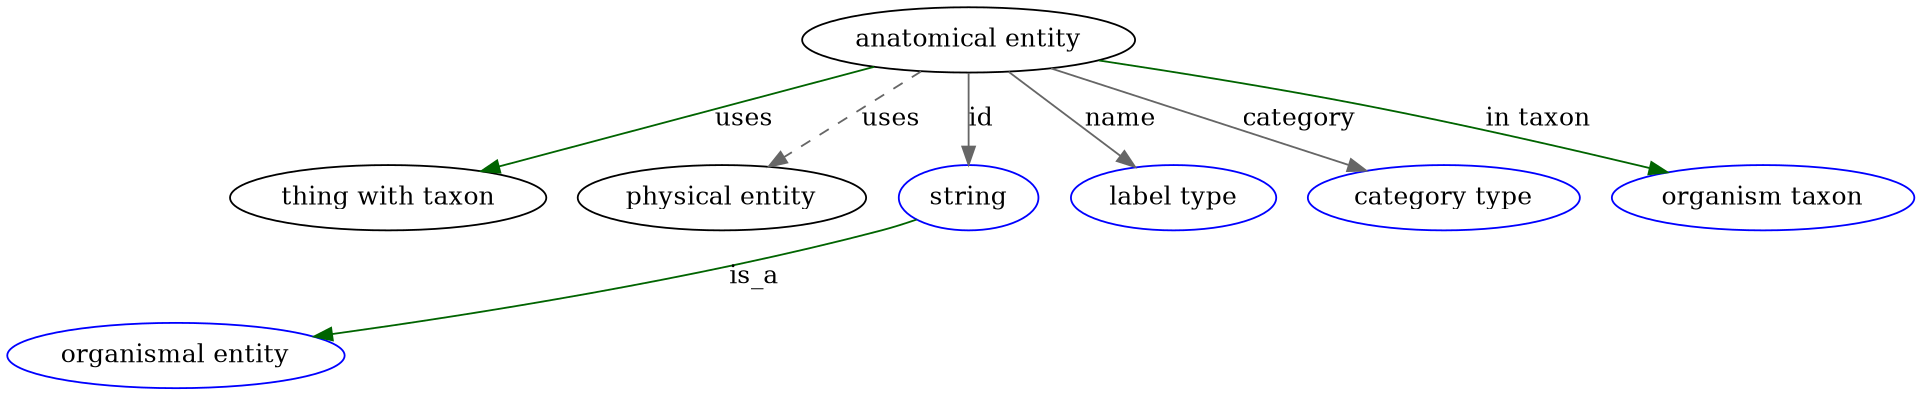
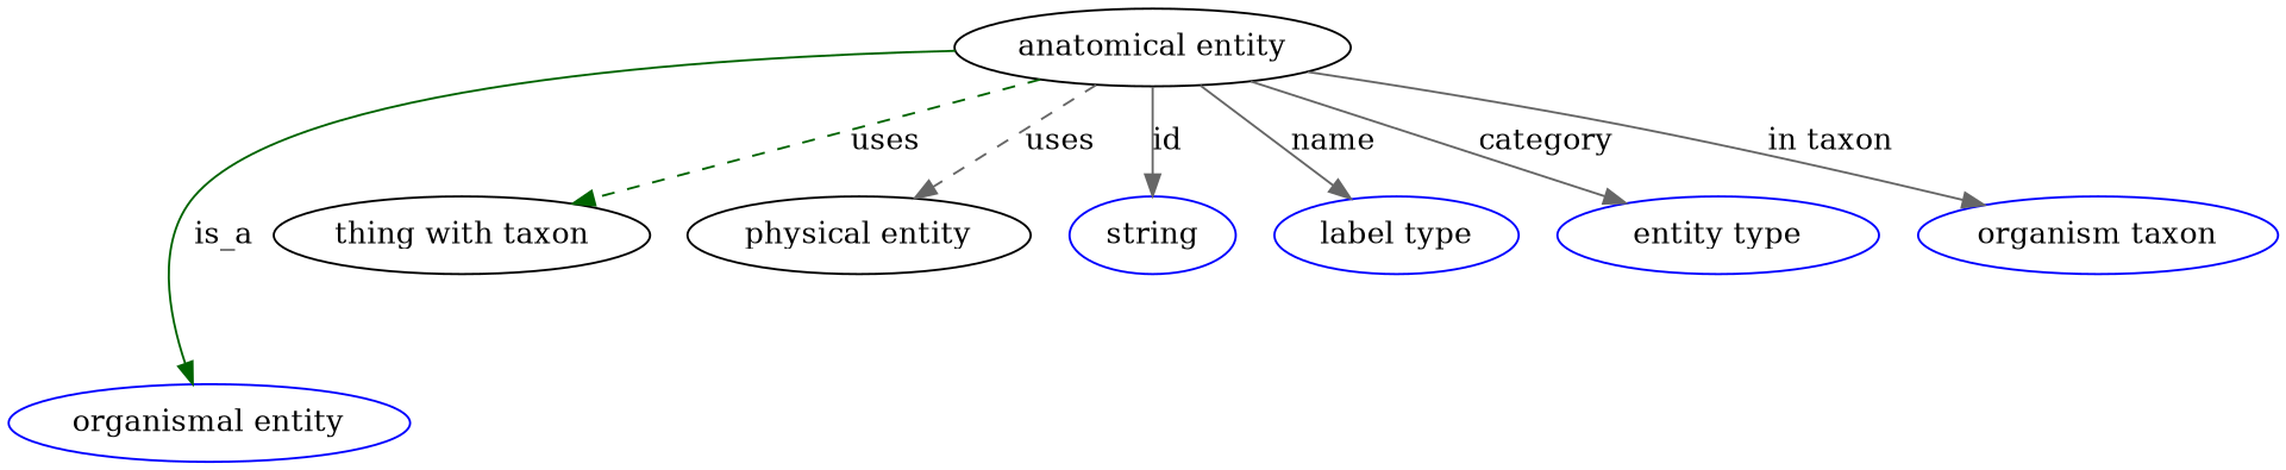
  digraph {
    node [color=blue]
    edge [color=gray40 style=solid]
    n1 [height=0.5 label="anatomical entity" width=2.004 color=""]
    "organismal entity" [height=0.5 width=2.022]
    "thing with taxon" [height=0.5 width=1.9137 color=""]
    "physical entity" [height=0.5 width=1.7332 color=""]
    n5 [height=0.5 label=string width=0.84854]
    n6 [height=0.5 label="label type" width=1.2638]
-   n7 [height=0.5 label="category type" width=1.6249]
+   n7 [height=0.5 label="entity type" width=1.6249]
    n8 [height=0.5 label="organism taxon" width=1.8234]
-   n5 -> "organismal entity" [color=darkgreen label=is_a]
-   n1 -> "thing with taxon" [color=darkgreen label=uses]
+   n1 -> "organismal entity" [color=darkgreen label=is_a]
+   n1 -> "thing with taxon" [color=darkgreen label=uses style=dashed]
    n1 -> "physical entity" [label=uses style=dashed]
    n1 -> n5 [label=id]
    n1 -> n6 [label=name]
    n1 -> n7 [label=category]
-   n1 -> n8 [color=darkgreen label="in taxon"]
+   n1 -> n8 [label="in taxon"]
  }
